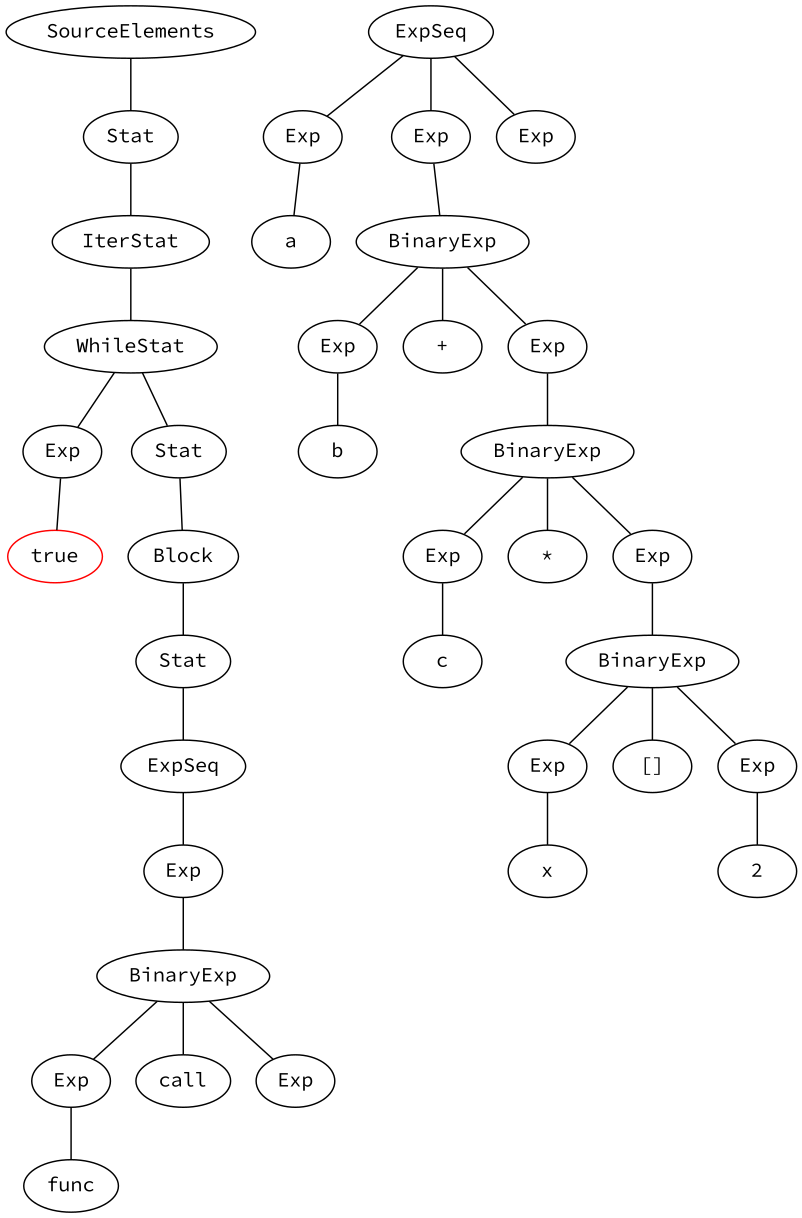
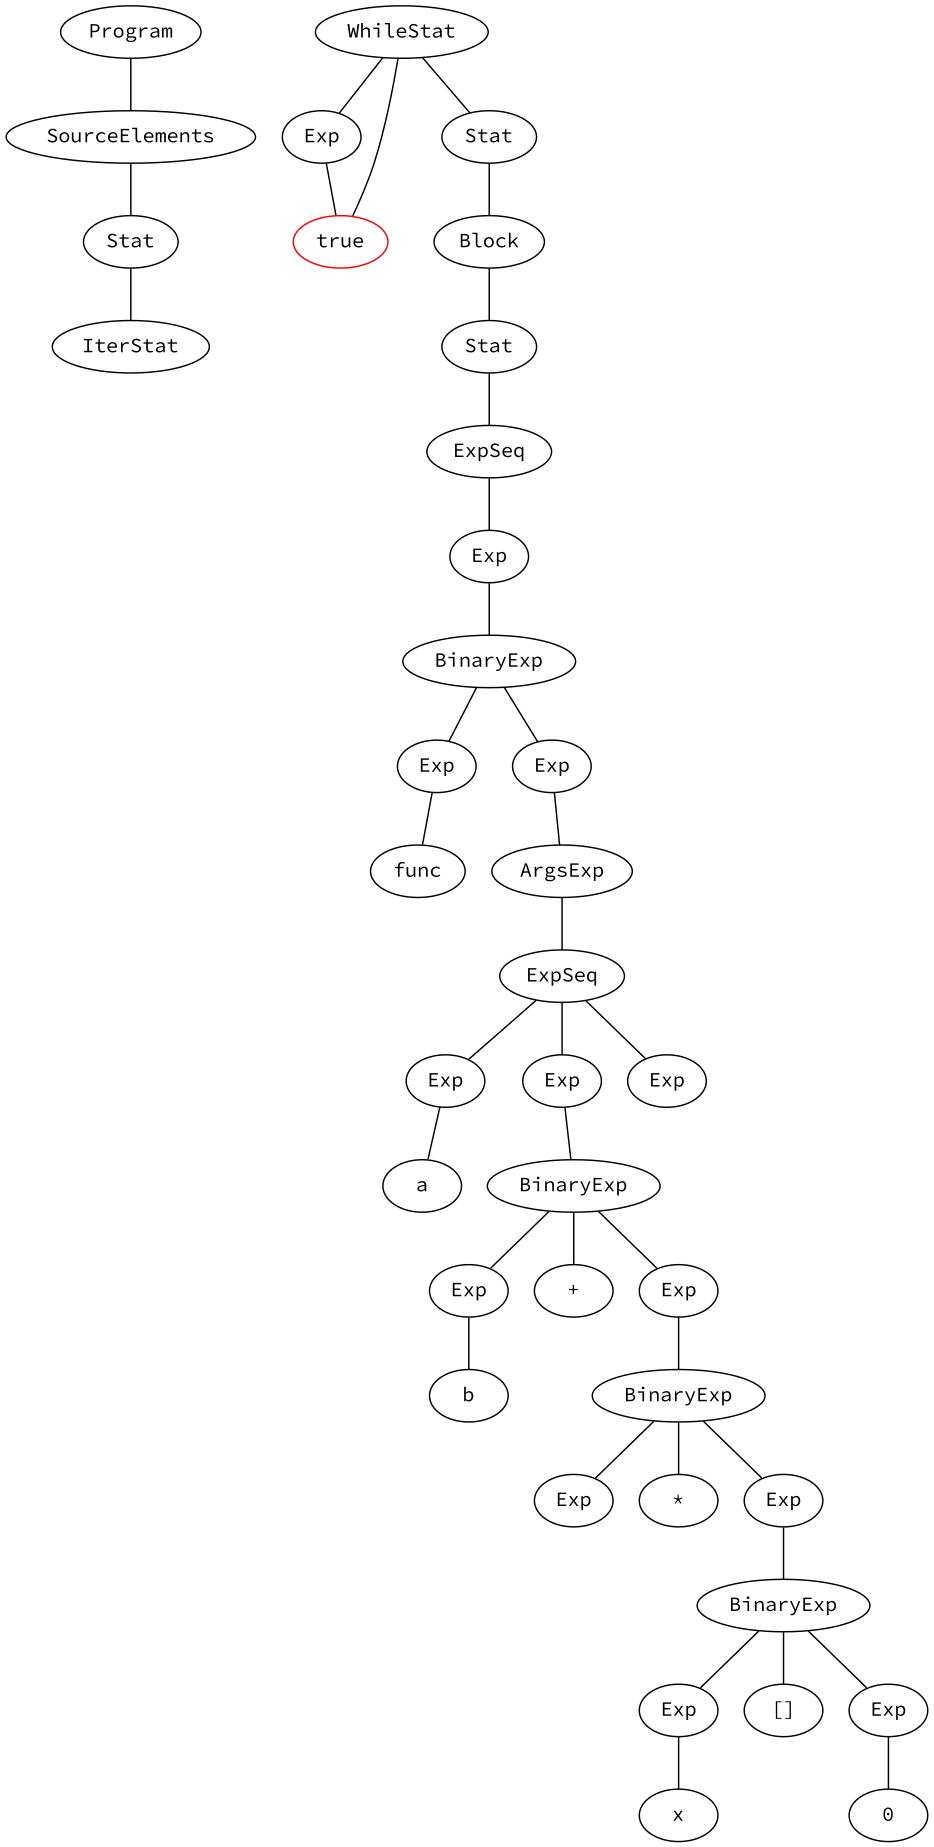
  graph {
    fontname="Source Code Pro"
    node [fontname="Source Code Pro"]
    edge [fontname="Source Code Pro"]
+   n1 [label=Program]
    n2 [label=SourceElements]
    n3 [label=Stat]
    n4 [label=IterStat]
    n5 [label=WhileStat]
    n6 [label=Exp]
    n7 [label=Stat]
    n8 [color=red label=true]
    n9 [label=Block]
    n10 [label=Stat]
    n11 [label=ExpSeq]
    n12 [label=Exp]
    n13 [label=BinaryExp]
    n14 [label=Exp]
-   n15 [label=call]
    n16 [label=Exp]
    n17 [label=func]
+   n18 [label=ArgsExp]
    n19 [label=ExpSeq]
    n20 [label=Exp]
    n21 [label=Exp]
    n22 [label=Exp]
    n23 [label=a]
    n24 [label=BinaryExp]
    n25 [label=Exp]
    n26 [label="+"]
    n27 [label=Exp]
    n28 [label=b]
    n29 [label=BinaryExp]
    n30 [label=Exp]
    n31 [label="*"]
    n32 [label=Exp]
-   n33 [label=c]
    n34 [label=BinaryExp]
    n35 [label=Exp]
    n36 [label="[]"]
    n37 [label=Exp]
    n38 [label=x]
-   n39 [label=2]
+   n39 [label=0]
+   n1 -- n2
    n2 -- n3
    n3 -- n4
-   n4 -- n5
+   n8 -- n5
    n5 -- n6
    n5 -- n7
    n6 -- n8
    n7 -- n9
    n9 -- n10
    n10 -- n11
    n11 -- n12
    n12 -- n13
    n13 -- n14
-   n13 -- n15
    n13 -- n16
    n14 -- n17
+   n16 -- n18
+   n18 -- n19
    n19 -- n20
    n19 -- n21
    n19 -- n22
    n20 -- n23
    n21 -- n24
    n24 -- n25
    n24 -- n26
    n24 -- n27
    n25 -- n28
    n27 -- n29
    n29 -- n30
    n29 -- n31
    n29 -- n32
-   n30 -- n33
    n32 -- n34
    n34 -- n35
    n34 -- n36
    n34 -- n37
    n35 -- n38
    n37 -- n39
  }
